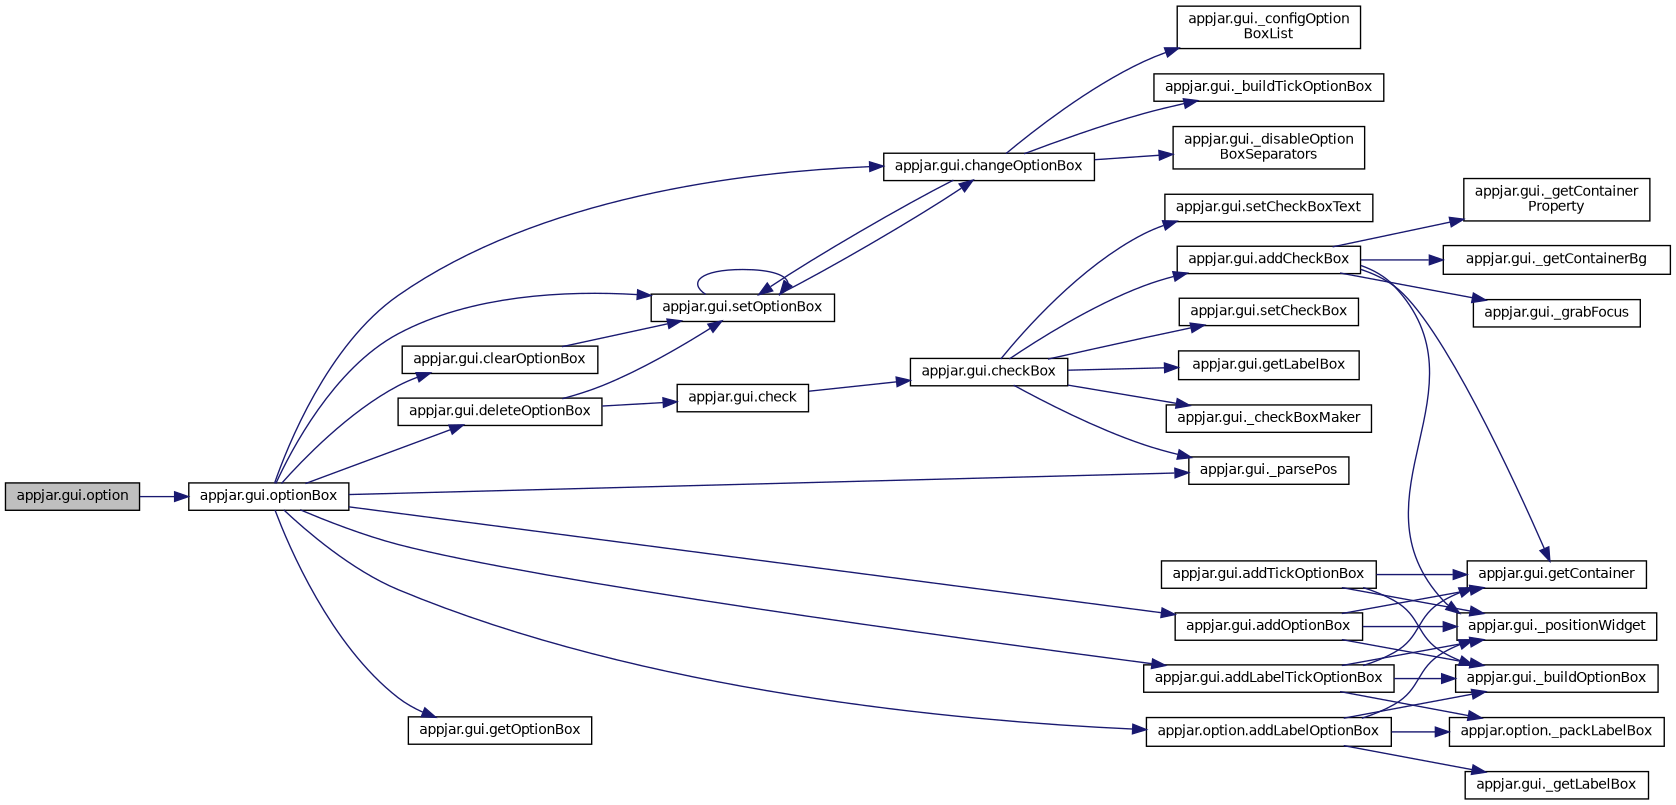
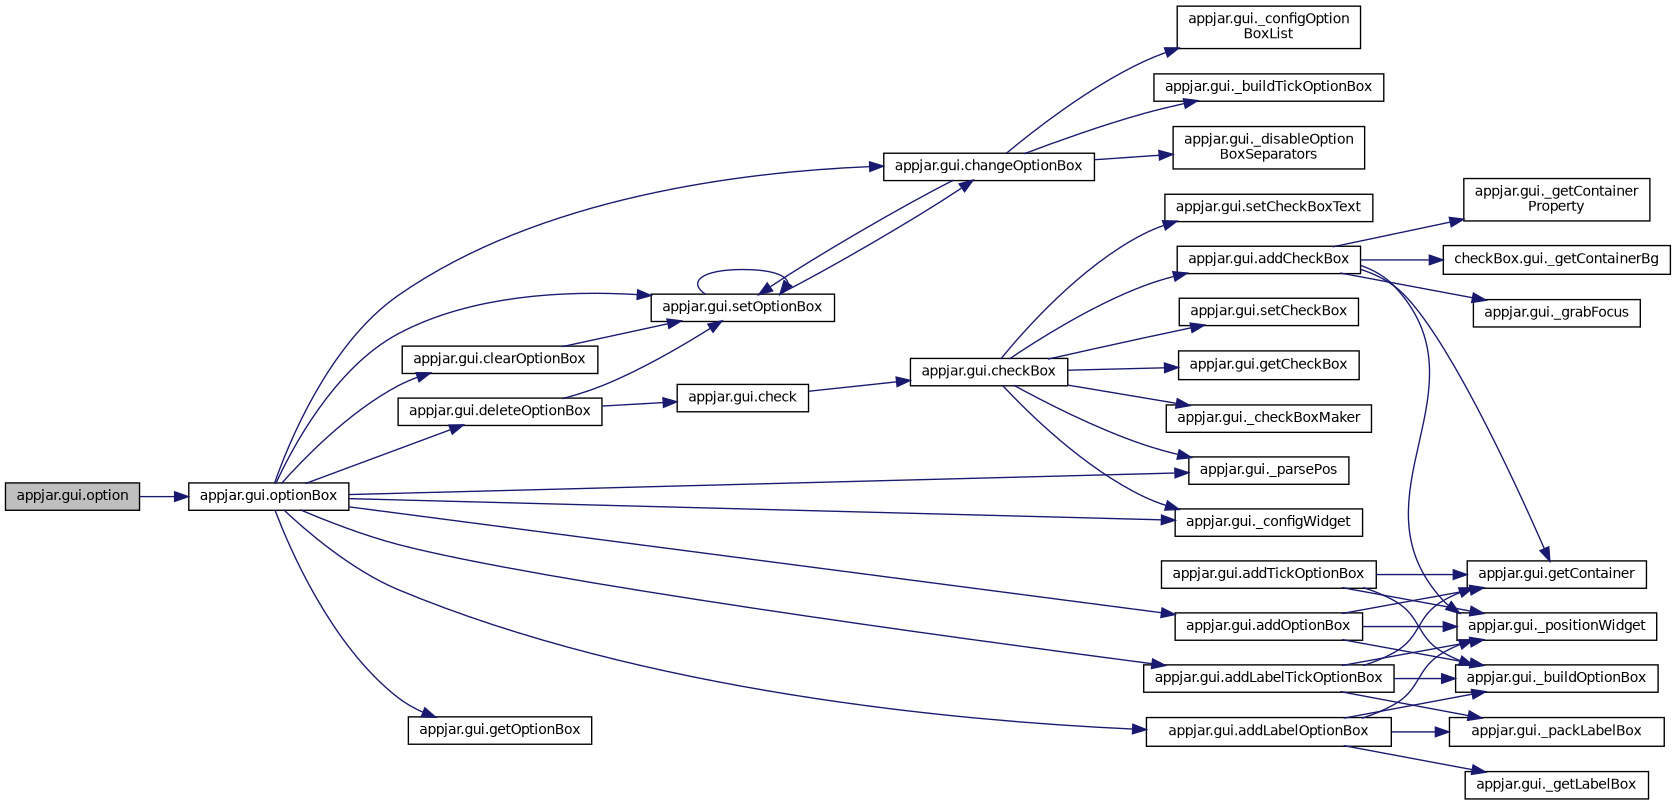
  digraph {
    rankdir=LR
    node [color=black fillcolor=white fontname=Helvetica fontsize=10 shape=record style=filled]
    edge [color=midnightblue fontname=Helvetica fontsize=10 labelfontname=Helvetica labelfontsize=10 style=solid]
    n1 [fillcolor=grey75 fontcolor=black height=0.2 label="appjar.gui.option" width=0.4]
    n2 [height=0.2 label="appjar.gui.optionBox" width=0.4]
    n3 [height=0.2 label="appjar.gui.setOptionBox" width=0.4]
    n4 [height=0.2 label="appjar.gui.changeOptionBox" width=0.4]
    n5 [height=0.2 label="appjar.gui.clearOptionBox" width=0.4]
    n6 [height=0.2 label="appjar.gui.deleteOptionBox" width=0.4]
    n7 [height=0.2 label="appjar.gui._parsePos" width=0.4]
+   n8 [height=0.2 label="appjar.gui._configWidget" width=0.4]
    n9 [height=0.2 label="appjar.gui.getOptionBox" width=0.4]
    n10 [height=0.2 label="appjar.gui.addLabelTickOptionBox" width=0.4]
-   n11 [height=0.2 label="appjar.option.addLabelOptionBox" width=0.4]
+   n11 [height=0.2 label="appjar.gui.addLabelOptionBox" width=0.4]
    n12 [height=0.2 label="appjar.gui.addOptionBox" width=0.4]
    n13 [height=0.2 label="appjar.gui._configOption\lBoxList" width=0.4]
    n14 [height=0.2 label="appjar.gui._buildTickOptionBox" width=0.4]
    n15 [height=0.2 label="appjar.gui._disableOption\lBoxSeparators" width=0.4]
    n16 [height=0.2 label="appjar.gui.check" width=0.4]
    n17 [height=0.2 label="appjar.gui.getContainer" width=0.4]
    n18 [height=0.2 label="appjar.gui._positionWidget" width=0.4]
    n19 [height=0.2 label="appjar.gui._buildOptionBox" width=0.4]
-   n20 [height=0.2 label="appjar.option._packLabelBox" width=0.4]
+   n20 [height=0.2 label="appjar.gui._packLabelBox" width=0.4]
    n21 [height=0.2 label="appjar.gui.addTickOptionBox" width=0.4]
    n22 [height=0.2 label="appjar.gui._getLabelBox" width=0.4]
    n23 [height=0.2 label="appjar.gui.checkBox" width=0.4]
    n24 [height=0.2 label="appjar.gui.setCheckBox" width=0.4]
-   n25 [height=0.2 label="appjar.gui.getLabelBox" width=0.4]
+   n25 [height=0.2 label="appjar.gui.getCheckBox" width=0.4]
    n26 [height=0.2 label="appjar.gui._checkBoxMaker" width=0.4]
    n27 [height=0.2 label="appjar.gui.setCheckBoxText" width=0.4]
    n28 [height=0.2 label="appjar.gui.addCheckBox" width=0.4]
    n29 [height=0.2 label="appjar.gui._getContainer\lProperty" width=0.4]
-   n30 [height=0.2 label="appjar.gui._getContainerBg" width=0.4]
+   n30 [height=0.2 label="checkBox.gui._getContainerBg" width=0.4]
    n31 [height=0.2 label="appjar.gui._grabFocus" width=0.4]
    n1 -> n2
    n2 -> n3
    n2 -> n4
    n2 -> n5
    n2 -> n6
    n2 -> n7
+   n2 -> n8
    n2 -> n9
    n2 -> n10
    n2 -> n11
    n2 -> n12
    n3 -> n3
    n3 -> n4
    n4 -> n3
    n4 -> n13
    n4 -> n14
    n4 -> n15
    n5 -> n3
    n6 -> n3
    n6 -> n16
    n10 -> n17
    n10 -> n18
    n10 -> n19
    n10 -> n20
    n11 -> n18
    n11 -> n19
    n11 -> n20
    n11 -> n22
    n12 -> n17
    n12 -> n18
    n12 -> n19
    n16 -> n23
    n21 -> n17
    n21 -> n18
    n21 -> n19
    n23 -> n7
+   n23 -> n8
    n23 -> n24
    n23 -> n25
    n23 -> n26
    n23 -> n27
    n23 -> n28
    n28 -> n17
    n28 -> n18
    n28 -> n29
    n28 -> n30
    n28 -> n31
  }
